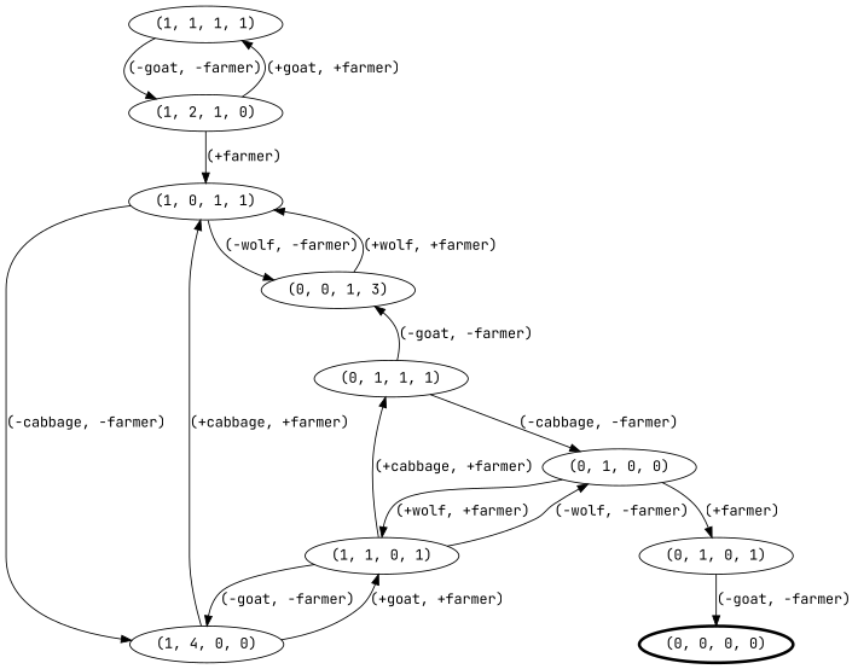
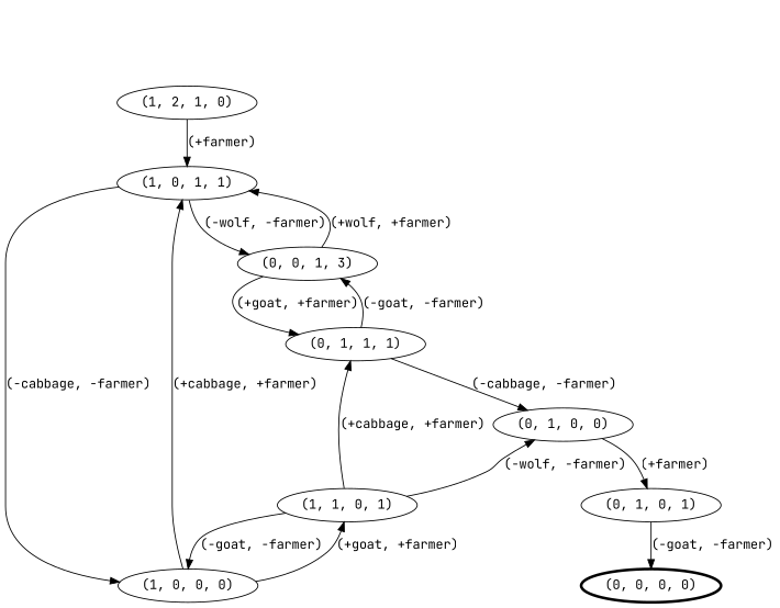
  digraph {
    fontname="JetBrains Mono"
    rankdir=TB
    node [fontname="JetBrains Mono" penwidth=1]
    edge [fontname="JetBrains Mono"]
-   n1 [label="(1, 1, 1, 1)"]
    n2 [label="(1, 2, 1, 0)"]
    n3 [label="(1, 0, 1, 1)"]
    n4 [label="(0, 0, 1, 3)"]
-   n5 [label="(1, 4, 0, 0)"]
+   n5 [label="(1, 0, 0, 0)"]
    n6 [label="(0, 1, 1, 1)"]
    n7 [label="(1, 1, 0, 1)"]
    n8 [label="(0, 1, 0, 0)"]
    n9 [label="(0, 1, 0, 1)"]
    n10 [label="(0, 0, 0, 0)" penwidth=3]
-   n1 -> n2 [label="(-goat, -farmer)"]
-   n2 -> n1 [label="(+goat, +farmer)"]
    n2 -> n3 [label="(+farmer)"]
    n3 -> n4 [label="(-wolf, -farmer)"]
    n3 -> n5 [label="(-cabbage, -farmer)"]
    n4 -> n3 [label="(+wolf, +farmer)"]
+   n4 -> n6 [label="(+goat, +farmer)"]
    n5 -> n3 [label="(+cabbage, +farmer)"]
    n5 -> n7 [label="(+goat, +farmer)"]
    n6 -> n4 [label="(-goat, -farmer)"]
    n6 -> n8 [label="(-cabbage, -farmer)"]
    n7 -> n5 [label="(-goat, -farmer)"]
    n7 -> n6 [label="(+cabbage, +farmer)"]
    n7 -> n8 [label="(-wolf, -farmer)"]
-   n8 -> n7 [label="(+wolf, +farmer)"]
    n8 -> n9 [label="(+farmer)"]
    n9 -> n10 [label="(-goat, -farmer)"]
  }
